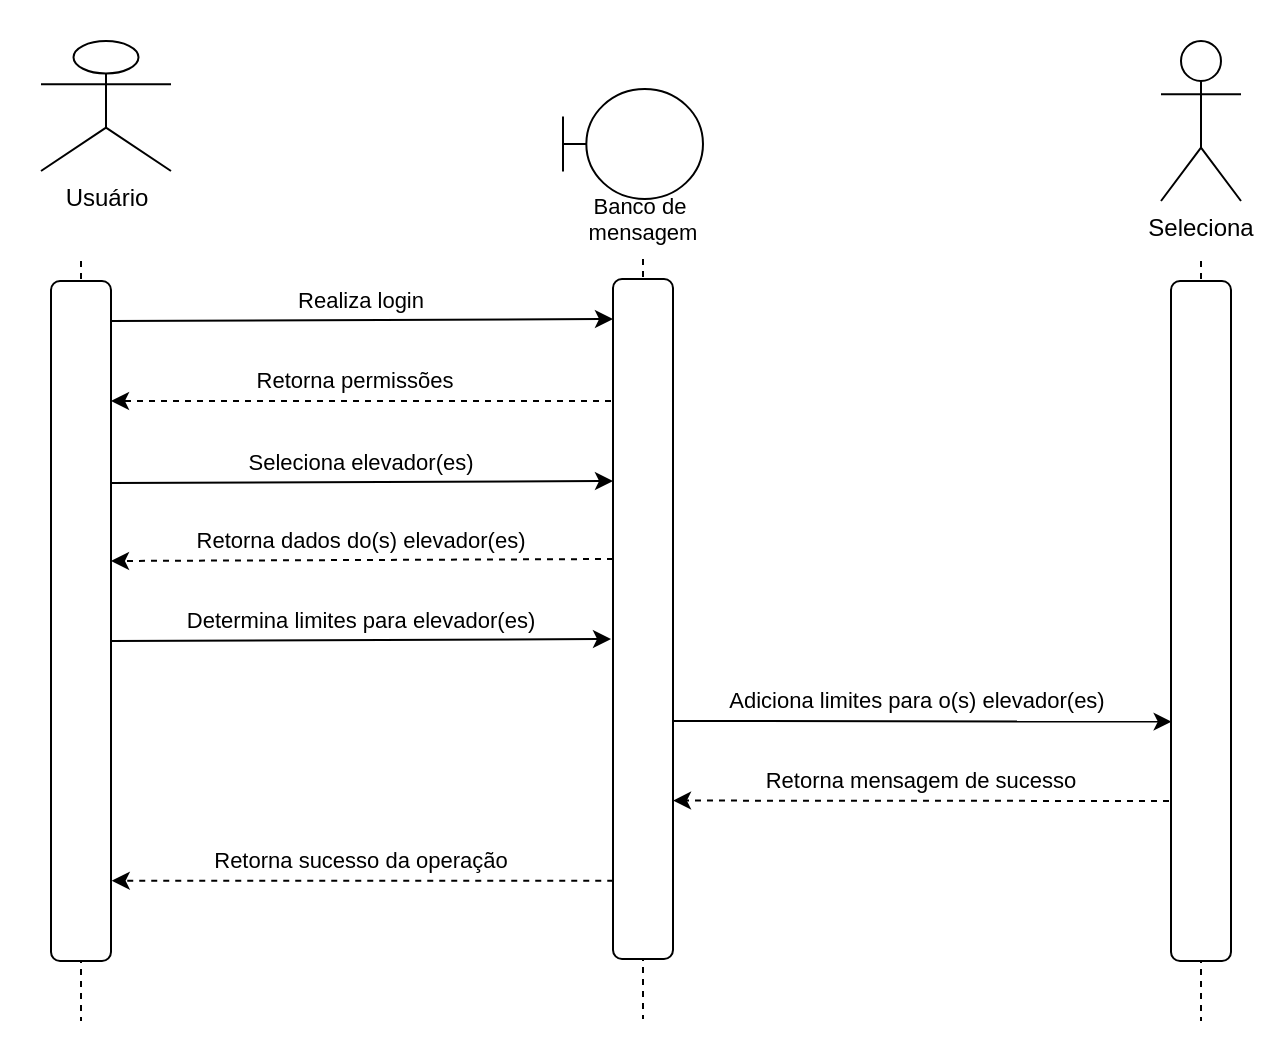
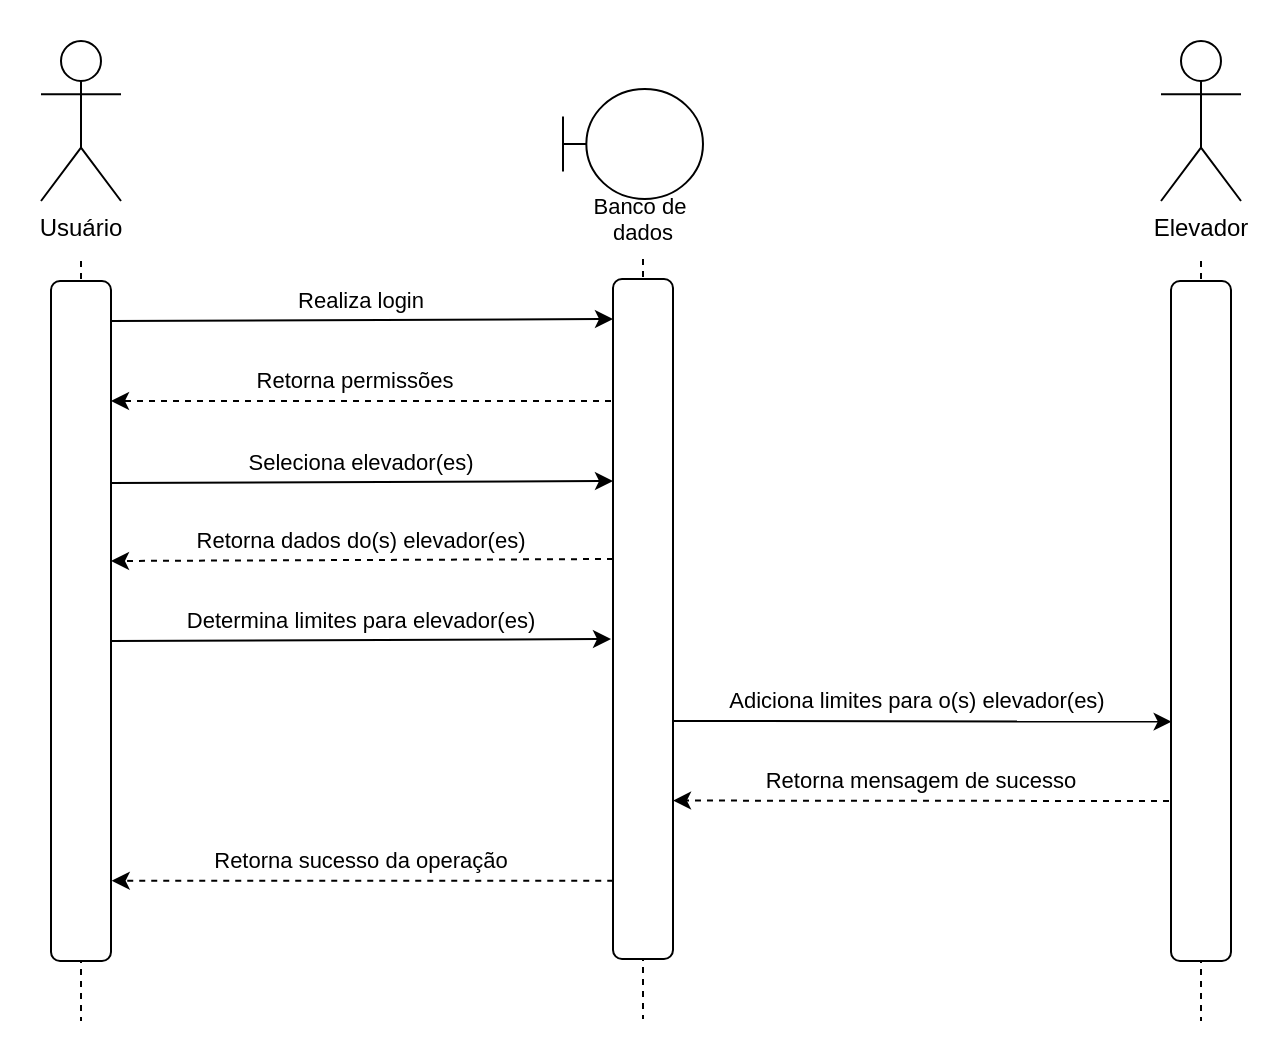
  <mxCell id="0" />
  <mxCell id="1" parent="0" />
  <mxCell id="2" style="edgeStyle=orthogonalEdgeStyle;rounded=0;orthogonalLoop=1;jettySize=auto;html=1;endArrow=none;endFill=0;dashed=1;" edge="1" parent="1"><mxGeometry relative="1" as="geometry"><mxPoint x="40" y="510" as="targetPoint" /><mxPoint x="40" y="130" as="sourcePoint" /></mxGeometry></mxCell>
- <mxCell id="3" value="Usuário" style="shape=umlActor;verticalLabelPosition=bottom;verticalAlign=top;html=1;outlineConnect=0;" vertex="1" parent="1"><mxGeometry x="20" y="20" width="65" height="65" as="geometry" /></mxCell>
+ <mxCell id="3" value="Usuário" style="shape=umlActor;verticalLabelPosition=bottom;verticalAlign=top;html=1;outlineConnect=0;" vertex="1" parent="1"><mxGeometry x="20" y="20" width="40" height="80" as="geometry" /></mxCell>
  <mxCell id="4" value="" style="rounded=1;whiteSpace=wrap;html=1;" vertex="1" parent="1"><mxGeometry x="25" y="140" width="30" height="340" as="geometry" /></mxCell>
  <mxCell id="5" style="edgeStyle=orthogonalEdgeStyle;rounded=0;orthogonalLoop=1;jettySize=auto;html=1;endArrow=none;endFill=0;dashed=1;" edge="1" parent="1"><mxGeometry relative="1" as="geometry"><mxPoint x="600" y="510" as="targetPoint" /><mxPoint x="600" y="130" as="sourcePoint" /></mxGeometry></mxCell>
- <mxCell id="6" value="Seleciona" style="shape=umlActor;verticalLabelPosition=bottom;verticalAlign=top;html=1;outlineConnect=0;" vertex="1" parent="1"><mxGeometry x="580" y="20" width="40" height="80" as="geometry" /></mxCell>
+ <mxCell id="6" value="Elevador" style="shape=umlActor;verticalLabelPosition=bottom;verticalAlign=top;html=1;outlineConnect=0;" vertex="1" parent="1"><mxGeometry x="580" y="20" width="40" height="80" as="geometry" /></mxCell>
  <mxCell id="7" value="" style="rounded=1;whiteSpace=wrap;html=1;" vertex="1" parent="1"><mxGeometry x="585" y="140" width="30" height="340" as="geometry" /></mxCell>
  <mxCell id="8" style="edgeStyle=orthogonalEdgeStyle;rounded=0;orthogonalLoop=1;jettySize=auto;html=1;endArrow=none;endFill=0;dashed=1;" edge="1" parent="1"><mxGeometry relative="1" as="geometry"><mxPoint x="321" y="509" as="targetPoint" /><mxPoint x="321" y="129" as="sourcePoint" /></mxGeometry></mxCell>
  <mxCell id="9" value="" style="rounded=1;whiteSpace=wrap;html=1;" vertex="1" parent="1"><mxGeometry x="306" y="139" width="30" height="340" as="geometry" /></mxCell>
  <mxCell id="10" value="" style="shape=umlBoundary;whiteSpace=wrap;html=1;" vertex="1" parent="1"><mxGeometry x="281" y="44" width="70" height="55" as="geometry" /></mxCell>
- <mxCell id="11" value="&lt;font style=&quot;font-size: 11px;&quot;&gt;Banco de&amp;nbsp;&lt;/font&gt;&lt;div style=&quot;font-size: 11px;&quot;&gt;&lt;font style=&quot;font-size: 11px;&quot;&gt;mensagem&lt;/font&gt;&lt;/div&gt;" style="text;html=1;align=center;verticalAlign=middle;resizable=0;points=[];autosize=1;strokeColor=none;fillColor=none;" vertex="1" parent="1"><mxGeometry x="286" y="89" width="70" height="40" as="geometry" /></mxCell>
+ <mxCell id="11" value="&lt;font style=&quot;font-size: 11px;&quot;&gt;Banco de&amp;nbsp;&lt;/font&gt;&lt;div style=&quot;font-size: 11px;&quot;&gt;&lt;font style=&quot;font-size: 11px;&quot;&gt;dados&lt;/font&gt;&lt;/div&gt;" style="text;html=1;align=center;verticalAlign=middle;resizable=0;points=[];autosize=1;strokeColor=none;fillColor=none;" vertex="1" parent="1"><mxGeometry x="286" y="89" width="70" height="40" as="geometry" /></mxCell>
  <mxCell id="12" value="Realiza login" style="endArrow=classic;html=1;rounded=0;entryX=0.006;entryY=0.06;entryDx=0;entryDy=0;entryPerimeter=0;exitX=1;exitY=0.058;exitDx=0;exitDy=0;exitPerimeter=0;" edge="1" parent="1"><mxGeometry x="-0.005" y="10" width="50" height="50" relative="1" as="geometry"><mxPoint x="55" y="160" as="sourcePoint" /><mxPoint x="306" y="159" as="targetPoint" /><mxPoint as="offset" /></mxGeometry></mxCell>
  <mxCell id="13" value="Retorna permissões" style="endArrow=classic;html=1;rounded=0;entryX=1.008;entryY=0.177;entryDx=0;entryDy=0;entryPerimeter=0;exitX=-0.029;exitY=0.18;exitDx=0;exitDy=0;exitPerimeter=0;dashed=1;" edge="1" parent="1"><mxGeometry x="0.021" y="-10" width="50" height="50" relative="1" as="geometry"><mxPoint x="305" y="200" as="sourcePoint" /><mxPoint x="55" y="200" as="targetPoint" /><mxPoint as="offset" /></mxGeometry></mxCell>
  <mxCell id="14" value="Seleciona elevador(es)" style="endArrow=classic;html=1;rounded=0;exitX=0.99;exitY=0.296;exitDx=0;exitDy=0;exitPerimeter=0;entryX=-0.014;entryY=0.296;entryDx=0;entryDy=0;entryPerimeter=0;" edge="1" parent="1"><mxGeometry x="-0.001" y="10" width="50" height="50" relative="1" as="geometry"><mxPoint x="55" y="241" as="sourcePoint" /><mxPoint x="306" y="240" as="targetPoint" /><mxPoint as="offset" /></mxGeometry></mxCell>
  <mxCell id="15" value="Retorna dados do(s) elevador(es)" style="endArrow=classic;html=1;rounded=0;entryX=1.012;entryY=0.412;entryDx=0;entryDy=0;entryPerimeter=0;exitX=0.01;exitY=0.412;exitDx=0;exitDy=0;exitPerimeter=0;dashed=1;" edge="1" parent="1"><mxGeometry x="0.006" y="-10" width="50" height="50" relative="1" as="geometry"><mxPoint x="306" y="279" as="sourcePoint" /><mxPoint x="55" y="280" as="targetPoint" /><mxPoint as="offset" /></mxGeometry></mxCell>
  <mxCell id="16" value="Determina limites para elevador(es)" style="endArrow=classic;html=1;rounded=0;exitX=1.001;exitY=0.529;exitDx=0;exitDy=0;exitPerimeter=0;entryX=-0.027;entryY=0.53;entryDx=0;entryDy=0;entryPerimeter=0;" edge="1" parent="1"><mxGeometry x="-0.001" y="10" width="50" height="50" relative="1" as="geometry"><mxPoint x="55" y="320" as="sourcePoint" /><mxPoint x="305" y="319" as="targetPoint" /><mxPoint as="offset" /></mxGeometry></mxCell>
  <mxCell id="17" value="Adiciona limites para o(s) elevador(es)" style="endArrow=classic;html=1;rounded=0;exitX=1.011;exitY=0.65;exitDx=0;exitDy=0;exitPerimeter=0;entryX=0.011;entryY=0.648;entryDx=0;entryDy=0;entryPerimeter=0;" edge="1" parent="1" source="9" target="7"><mxGeometry x="-0.022" y="10" width="50" height="50" relative="1" as="geometry"><mxPoint x="370" y="360" as="sourcePoint" /><mxPoint x="420" y="310" as="targetPoint" /><mxPoint as="offset" /></mxGeometry></mxCell>
  <mxCell id="18" value="Retorna mensagem de sucesso" style="endArrow=classic;html=1;rounded=0;entryX=1;entryY=0.767;entryDx=0;entryDy=0;entryPerimeter=0;dashed=1;" edge="1" parent="1" target="9"><mxGeometry x="0.0" y="-10" width="50" height="50" relative="1" as="geometry"><mxPoint x="584" y="400" as="sourcePoint" /><mxPoint x="340" y="400" as="targetPoint" /><mxPoint as="offset" /></mxGeometry></mxCell>
  <mxCell id="19" value="Retorna sucesso da operação" style="endArrow=classic;html=1;rounded=0;entryX=1.012;entryY=0.882;entryDx=0;entryDy=0;entryPerimeter=0;exitX=0.004;exitY=0.885;exitDx=0;exitDy=0;exitPerimeter=0;dashed=1;" edge="1" parent="1" source="9" target="4"><mxGeometry x="0.006" y="-10" width="50" height="50" relative="1" as="geometry"><mxPoint x="300" y="440" as="sourcePoint" /><mxPoint x="350" y="300" as="targetPoint" /><mxPoint as="offset" /></mxGeometry></mxCell>
